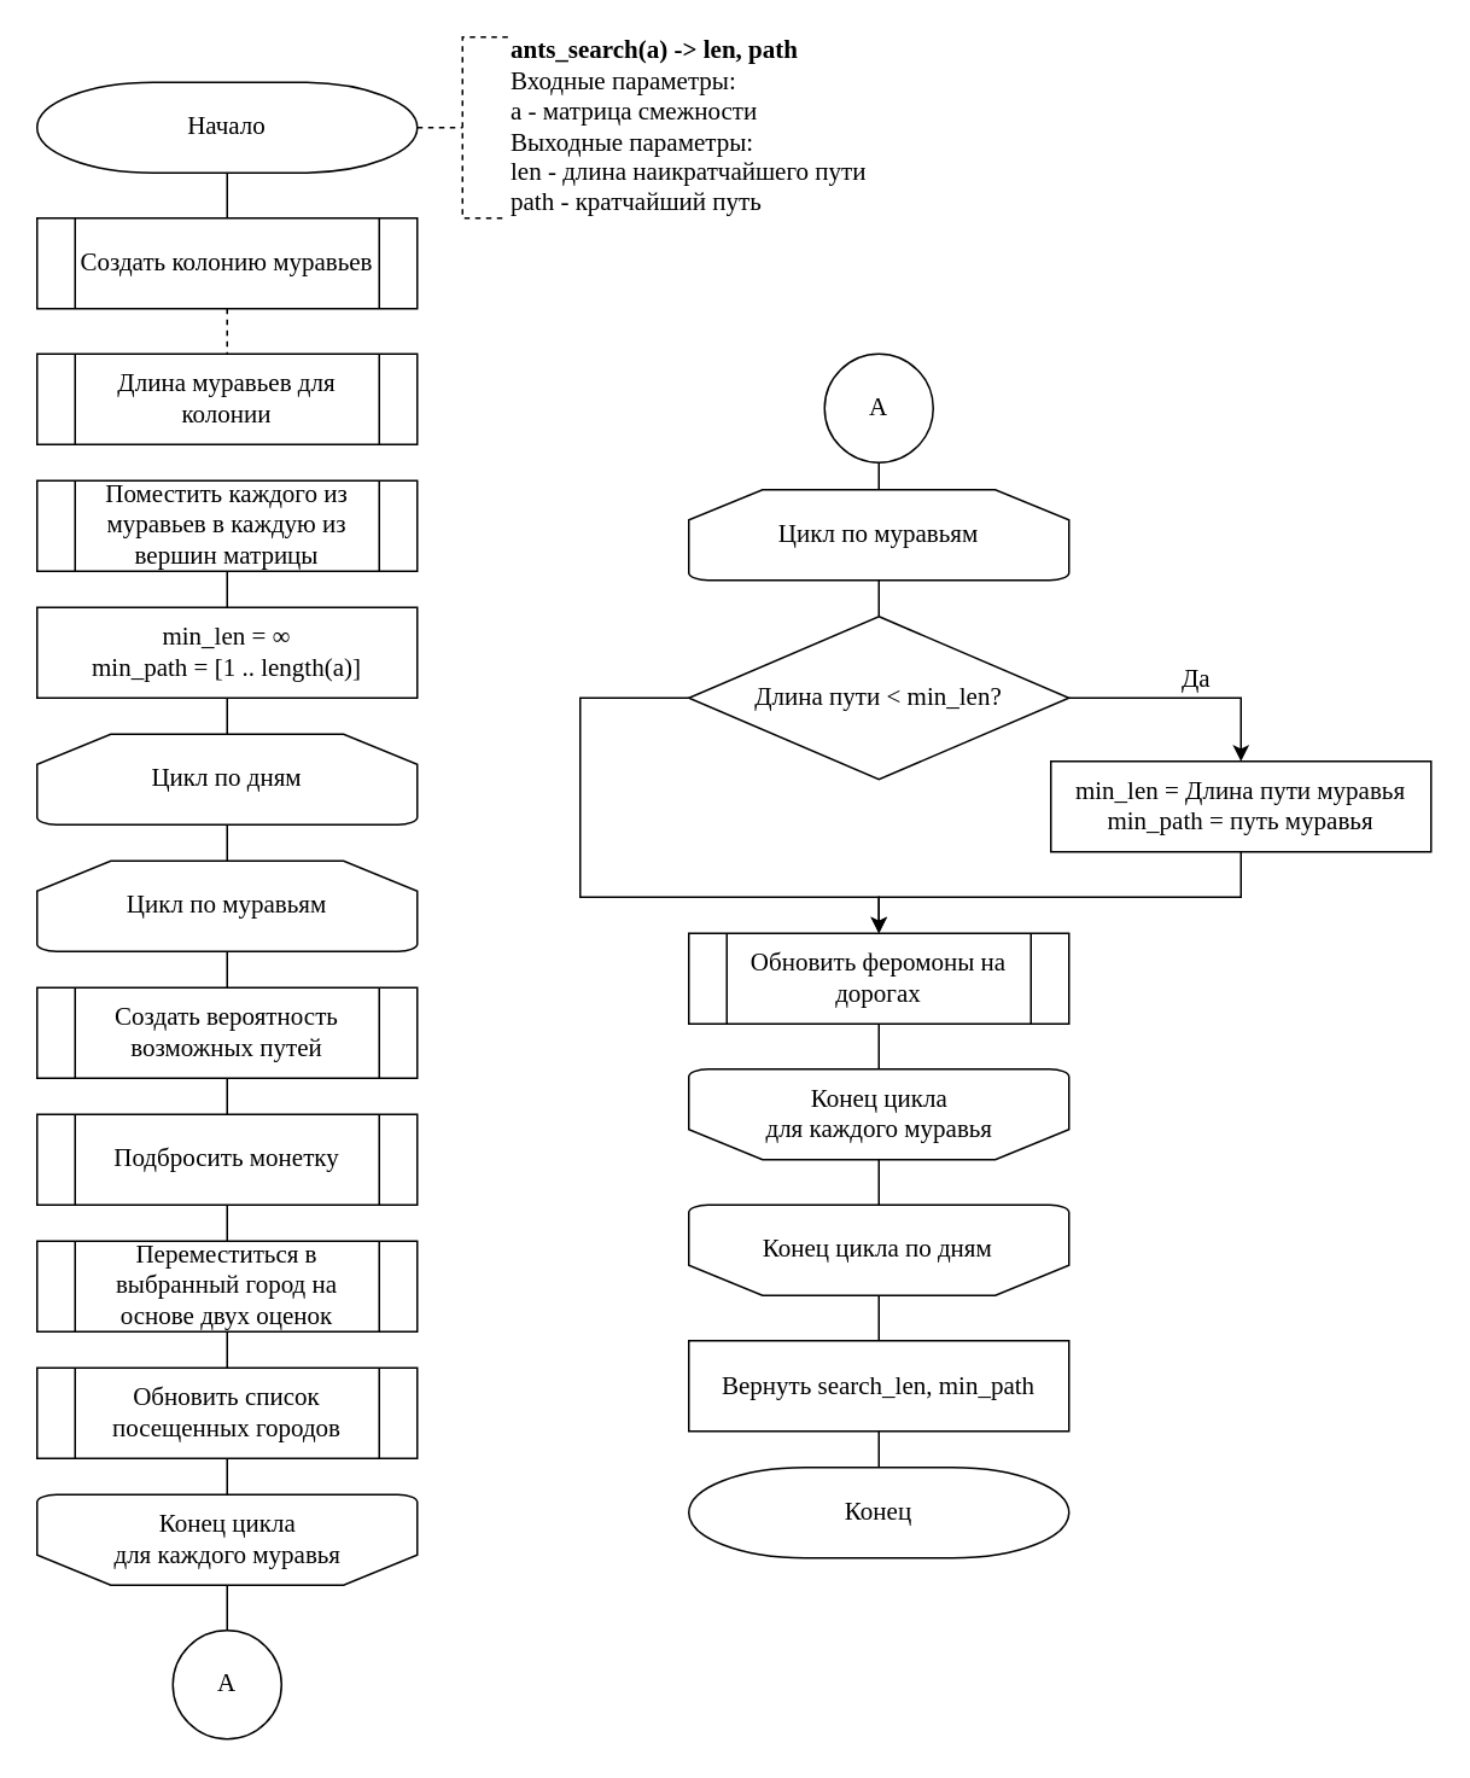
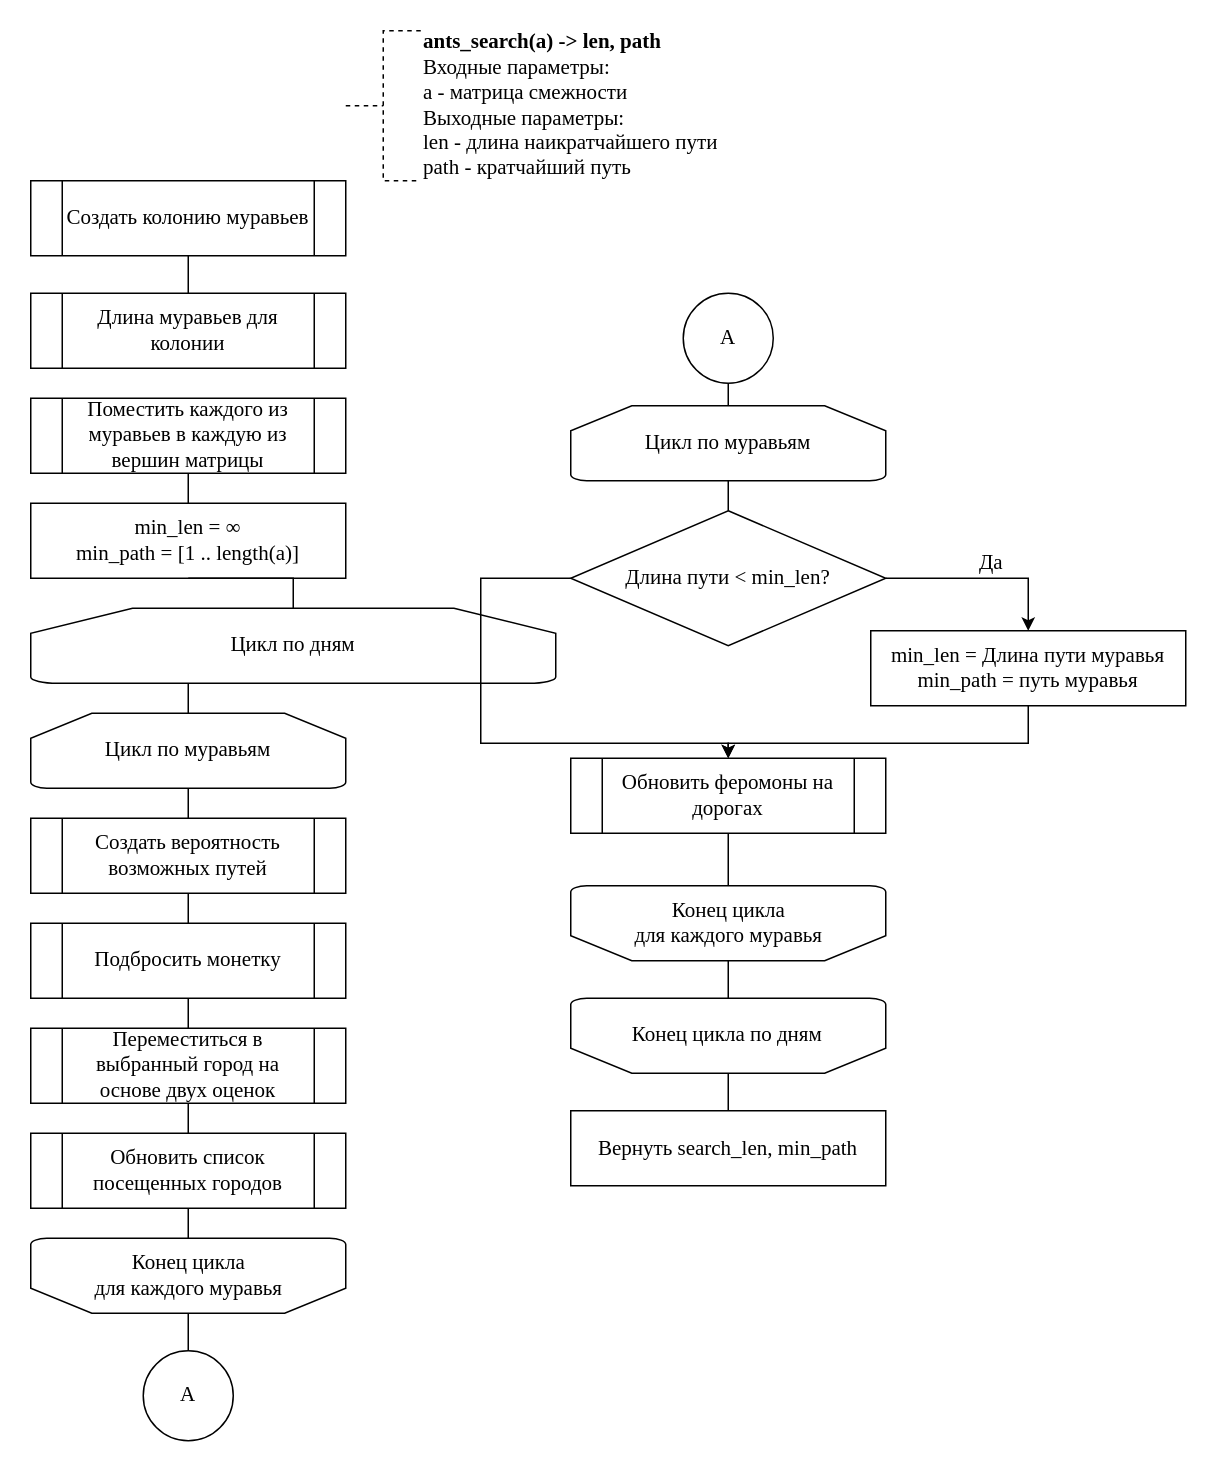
  <mxCell id="0" />
  <mxCell id="1" parent="0" />
- <mxCell id="2" style="edgeStyle=orthogonalEdgeStyle;rounded=0;orthogonalLoop=1;jettySize=auto;html=1;exitX=0.5;exitY=1;exitDx=0;exitDy=0;exitPerimeter=0;entryX=0.5;entryY=0;entryDx=0;entryDy=0;fontFamily=Times New Roman;fontSize=14;endArrow=none;endFill=0;" edge="1" parent="1" source="3" target="8"><mxGeometry relative="1" as="geometry" /></mxCell>
- <mxCell id="3" value="Начало" style="strokeWidth=1;html=1;shape=mxgraph.flowchart.terminator;whiteSpace=wrap;fontSize=14;fontFamily=Times New Roman;" vertex="1" parent="1"><mxGeometry x="20" y="45" width="210" height="50" as="geometry" /></mxCell>
- <mxCell id="4" style="edgeStyle=orthogonalEdgeStyle;rounded=0;orthogonalLoop=1;jettySize=auto;html=1;exitX=0.5;exitY=0;exitDx=0;exitDy=0;exitPerimeter=0;entryX=0.5;entryY=1;entryDx=0;entryDy=0;endArrow=none;endFill=0;fontFamily=Times New Roman;fontSize=14;" edge="1" parent="1" source="5" target="41"><mxGeometry relative="1" as="geometry" /></mxCell>
- <mxCell id="5" value="Конец" style="strokeWidth=1;html=1;shape=mxgraph.flowchart.terminator;whiteSpace=wrap;fontSize=14;fontFamily=Times New Roman;" vertex="1" parent="1"><mxGeometry x="380" y="810" width="210" height="50" as="geometry" /></mxCell>
  <mxCell id="6" value="&lt;b style=&quot;font-size: 14px&quot;&gt;ants_search(a) -&amp;gt; len, path&lt;/b&gt;&lt;br style=&quot;font-size: 14px&quot;&gt;Входные параметры:&lt;br style=&quot;font-size: 14px&quot;&gt;a - матрица смежности&lt;br style=&quot;font-size: 14px&quot;&gt;Выходные параметры:&lt;br style=&quot;font-size: 14px&quot;&gt;len - длина наикратчайшего пути&lt;br style=&quot;font-size: 14px&quot;&gt;path - кратчайший путь" style="strokeWidth=1;html=1;shape=mxgraph.flowchart.annotation_2;align=left;labelPosition=right;pointerEvents=1;dashed=1;fontSize=14;fontFamily=Times New Roman;" vertex="1" parent="1"><mxGeometry x="230" y="20" width="50" height="100" as="geometry" /></mxCell>
- <mxCell id="7" style="edgeStyle=orthogonalEdgeStyle;rounded=0;orthogonalLoop=1;jettySize=auto;html=1;exitX=0.5;exitY=1;exitDx=0;exitDy=0;entryX=0.5;entryY=0;entryDx=0;entryDy=0;endArrow=none;endFill=0;fontFamily=Times New Roman;fontSize=14;dashed=1;" edge="1" parent="1" source="8" target="9"><mxGeometry relative="1" as="geometry" /></mxCell>
+ <mxCell id="7" style="edgeStyle=orthogonalEdgeStyle;rounded=0;orthogonalLoop=1;jettySize=auto;html=1;exitX=0.5;exitY=1;exitDx=0;exitDy=0;entryX=0.5;entryY=0;entryDx=0;entryDy=0;endArrow=none;endFill=0;fontFamily=Times New Roman;fontSize=14;" edge="1" parent="1" source="8" target="9"><mxGeometry relative="1" as="geometry" /></mxCell>
  <mxCell id="8" value="Создать колонию муравьев" style="shape=process;whiteSpace=wrap;html=1;backgroundOutline=1;fontSize=14;fontFamily=Times New Roman;" vertex="1" parent="1"><mxGeometry x="20" y="120" width="210" height="50" as="geometry" /></mxCell>
  <mxCell id="9" value="Длина муравьев для колонии" style="shape=process;whiteSpace=wrap;html=1;backgroundOutline=1;fontSize=14;fontFamily=Times New Roman;" vertex="1" parent="1"><mxGeometry x="20" y="195" width="210" height="50" as="geometry" /></mxCell>
  <mxCell id="10" style="edgeStyle=orthogonalEdgeStyle;rounded=0;orthogonalLoop=1;jettySize=auto;html=1;exitX=0.5;exitY=1;exitDx=0;exitDy=0;exitPerimeter=0;entryX=0.5;entryY=0;entryDx=0;entryDy=0;endArrow=none;endFill=0;fontFamily=Times New Roman;fontSize=14;" edge="1" parent="1" source="12" target="13"><mxGeometry relative="1" as="geometry" /></mxCell>
  <mxCell id="11" style="edgeStyle=orthogonalEdgeStyle;rounded=0;orthogonalLoop=1;jettySize=auto;html=1;exitX=0.5;exitY=0;exitDx=0;exitDy=0;exitPerimeter=0;entryX=0.5;entryY=1;entryDx=0;entryDy=0;entryPerimeter=0;endArrow=none;endFill=0;fontFamily=Times New Roman;fontSize=14;" edge="1" parent="1" source="12" target="27"><mxGeometry relative="1" as="geometry" /></mxCell>
  <mxCell id="12" value="Цикл по муравьям" style="strokeWidth=1;html=1;shape=mxgraph.flowchart.loop_limit;whiteSpace=wrap;fontSize=14;fontFamily=Times New Roman;" vertex="1" parent="1"><mxGeometry x="20" y="475" width="210" height="50" as="geometry" /></mxCell>
  <mxCell id="13" value="Создать вероятность возможных путей" style="shape=process;whiteSpace=wrap;html=1;backgroundOutline=1;fontSize=14;fontFamily=Times New Roman;" vertex="1" parent="1"><mxGeometry x="20" y="545" width="210" height="50" as="geometry" /></mxCell>
  <mxCell id="14" value="Поместить каждого из муравьев в каждую из вершин матрицы" style="shape=process;whiteSpace=wrap;html=1;backgroundOutline=1;fontSize=14;fontFamily=Times New Roman;" vertex="1" parent="1"><mxGeometry x="20" y="265" width="210" height="50" as="geometry" /></mxCell>
  <mxCell id="15" style="edgeStyle=orthogonalEdgeStyle;rounded=0;orthogonalLoop=1;jettySize=auto;html=1;exitX=0.5;exitY=0;exitDx=0;exitDy=0;entryX=0.5;entryY=1;entryDx=0;entryDy=0;endArrow=none;endFill=0;fontFamily=Times New Roman;fontSize=14;" edge="1" parent="1" source="16" target="13"><mxGeometry relative="1" as="geometry" /></mxCell>
  <mxCell id="16" value="Подбросить монетку" style="shape=process;whiteSpace=wrap;html=1;backgroundOutline=1;fontSize=14;fontFamily=Times New Roman;" vertex="1" parent="1"><mxGeometry x="20" y="615" width="210" height="50" as="geometry" /></mxCell>
  <mxCell id="17" style="edgeStyle=orthogonalEdgeStyle;rounded=0;orthogonalLoop=1;jettySize=auto;html=1;exitX=0.5;exitY=0;exitDx=0;exitDy=0;entryX=0.5;entryY=1;entryDx=0;entryDy=0;endArrow=none;endFill=0;fontFamily=Times New Roman;fontSize=14;" edge="1" parent="1" source="18" target="16"><mxGeometry relative="1" as="geometry" /></mxCell>
  <mxCell id="18" value="Переместиться в выбранный город на основе двух оценок" style="shape=process;whiteSpace=wrap;html=1;backgroundOutline=1;fontSize=14;fontFamily=Times New Roman;" vertex="1" parent="1"><mxGeometry x="20" y="685" width="210" height="50" as="geometry" /></mxCell>
  <mxCell id="19" style="edgeStyle=orthogonalEdgeStyle;rounded=0;orthogonalLoop=1;jettySize=auto;html=1;exitX=0.5;exitY=0;exitDx=0;exitDy=0;entryX=0.5;entryY=1;entryDx=0;entryDy=0;endArrow=none;endFill=0;fontFamily=Times New Roman;fontSize=14;" edge="1" parent="1" source="21" target="18"><mxGeometry relative="1" as="geometry" /></mxCell>
  <mxCell id="20" style="edgeStyle=orthogonalEdgeStyle;rounded=0;orthogonalLoop=1;jettySize=auto;html=1;exitX=0.5;exitY=1;exitDx=0;exitDy=0;entryX=0.5;entryY=1;entryDx=0;entryDy=0;entryPerimeter=0;endArrow=none;endFill=0;fontFamily=Times New Roman;fontSize=14;" edge="1" parent="1" source="21" target="22"><mxGeometry relative="1" as="geometry" /></mxCell>
  <mxCell id="21" value="Обновить список посещенных городов" style="shape=process;whiteSpace=wrap;html=1;backgroundOutline=1;fontSize=14;fontFamily=Times New Roman;" vertex="1" parent="1"><mxGeometry x="20" y="755" width="210" height="50" as="geometry" /></mxCell>
  <mxCell id="22" value="" style="strokeWidth=1;html=1;shape=mxgraph.flowchart.loop_limit;whiteSpace=wrap;fontSize=14;fontFamily=Times New Roman;rotation=-180;" vertex="1" parent="1"><mxGeometry x="20" y="825" width="210" height="50" as="geometry" /></mxCell>
  <mxCell id="23" value="Конец цикла &lt;br&gt;для каждого муравья" style="text;html=1;align=center;verticalAlign=middle;resizable=0;points=[];autosize=1;fontSize=14;fontFamily=Times New Roman;" vertex="1" parent="1"><mxGeometry x="55" y="830" width="140" height="40" as="geometry" /></mxCell>
  <mxCell id="24" style="edgeStyle=orthogonalEdgeStyle;rounded=0;orthogonalLoop=1;jettySize=auto;html=1;exitX=0.5;exitY=0;exitDx=0;exitDy=0;entryX=0.5;entryY=1;entryDx=0;entryDy=0;endArrow=none;endFill=0;fontFamily=Times New Roman;fontSize=14;" edge="1" parent="1" source="25" target="14"><mxGeometry relative="1" as="geometry" /></mxCell>
  <mxCell id="25" value="min_len =&amp;nbsp;&lt;span style=&quot;text-align: left ; background-color: rgb(255 , 255 , 255)&quot;&gt;∞&lt;br&gt;min_path = [1 .. length(a)]&lt;br&gt;&lt;/span&gt;" style="rounded=0;whiteSpace=wrap;html=1;fontFamily=Times New Roman;fontSize=14;" vertex="1" parent="1"><mxGeometry x="20" y="335" width="210" height="50" as="geometry" /></mxCell>
  <mxCell id="26" style="edgeStyle=orthogonalEdgeStyle;rounded=0;orthogonalLoop=1;jettySize=auto;html=1;exitX=0.5;exitY=0;exitDx=0;exitDy=0;exitPerimeter=0;entryX=0.5;entryY=1;entryDx=0;entryDy=0;endArrow=none;endFill=0;fontFamily=Times New Roman;fontSize=14;" edge="1" parent="1" source="27" target="25"><mxGeometry relative="1" as="geometry" /></mxCell>
- <mxCell id="27" value="Цикл по дням" style="strokeWidth=1;html=1;shape=mxgraph.flowchart.loop_limit;whiteSpace=wrap;fontSize=14;fontFamily=Times New Roman;" vertex="1" parent="1"><mxGeometry x="20" y="405" width="210" height="50" as="geometry" /></mxCell>
+ <mxCell id="27" value="Цикл по дням" style="strokeWidth=1;html=1;shape=mxgraph.flowchart.loop_limit;whiteSpace=wrap;fontSize=14;fontFamily=Times New Roman;" vertex="1" parent="1"><mxGeometry x="20" y="405" width="350" height="50" as="geometry" /></mxCell>
  <mxCell id="28" value="Цикл по муравьям" style="strokeWidth=1;html=1;shape=mxgraph.flowchart.loop_limit;whiteSpace=wrap;fontSize=14;fontFamily=Times New Roman;" vertex="1" parent="1"><mxGeometry x="380" y="270" width="210" height="50" as="geometry" /></mxCell>
  <mxCell id="29" style="edgeStyle=orthogonalEdgeStyle;rounded=0;orthogonalLoop=1;jettySize=auto;html=1;exitX=0.5;exitY=0;exitDx=0;exitDy=0;exitPerimeter=0;entryX=0.5;entryY=1;entryDx=0;entryDy=0;entryPerimeter=0;endArrow=none;endFill=0;fontFamily=Times New Roman;fontSize=14;" edge="1" parent="1" source="32" target="28"><mxGeometry relative="1" as="geometry" /></mxCell>
  <mxCell id="30" value="Да" style="edgeStyle=orthogonalEdgeStyle;rounded=0;orthogonalLoop=1;jettySize=auto;html=1;exitX=1;exitY=0.5;exitDx=0;exitDy=0;exitPerimeter=0;entryX=0.5;entryY=0;entryDx=0;entryDy=0;endArrow=classic;endFill=1;fontFamily=Times New Roman;fontSize=14;" edge="1" parent="1" source="32" target="34"><mxGeometry x="0.077" y="10" relative="1" as="geometry"><mxPoint as="offset" /></mxGeometry></mxCell>
  <mxCell id="31" style="edgeStyle=orthogonalEdgeStyle;rounded=0;orthogonalLoop=1;jettySize=auto;html=1;exitX=0;exitY=0.5;exitDx=0;exitDy=0;exitPerimeter=0;endArrow=classic;endFill=1;fontFamily=Times New Roman;fontSize=14;" edge="1" parent="1" source="32" target="36"><mxGeometry relative="1" as="geometry"><Array as="points"><mxPoint x="320" y="385" /><mxPoint x="320" y="495" /><mxPoint x="485" y="495" /></Array></mxGeometry></mxCell>
  <mxCell id="32" value="Длина пути &amp;lt; min_len?" style="strokeWidth=1;html=1;shape=mxgraph.flowchart.decision;whiteSpace=wrap;fontSize=14;fontFamily=Times New Roman;" vertex="1" parent="1"><mxGeometry x="380" y="340" width="210" height="90" as="geometry" /></mxCell>
  <mxCell id="33" style="edgeStyle=orthogonalEdgeStyle;rounded=0;orthogonalLoop=1;jettySize=auto;html=1;exitX=0.5;exitY=1;exitDx=0;exitDy=0;entryX=0.5;entryY=0;entryDx=0;entryDy=0;endArrow=classic;endFill=1;fontFamily=Times New Roman;fontSize=14;" edge="1" parent="1" source="34" target="36"><mxGeometry relative="1" as="geometry"><Array as="points"><mxPoint x="685" y="495" /><mxPoint x="485" y="495" /></Array></mxGeometry></mxCell>
  <mxCell id="34" value="min_len = Длина пути муравья&lt;span style=&quot;text-align: left ; background-color: rgb(255 , 255 , 255)&quot;&gt;&lt;br&gt;min_path = путь муравья&lt;br&gt;&lt;/span&gt;" style="rounded=0;whiteSpace=wrap;html=1;fontFamily=Times New Roman;fontSize=14;" vertex="1" parent="1"><mxGeometry x="580" y="420" width="210" height="50" as="geometry" /></mxCell>
  <mxCell id="35" style="edgeStyle=orthogonalEdgeStyle;rounded=0;orthogonalLoop=1;jettySize=auto;html=1;exitX=0.5;exitY=1;exitDx=0;exitDy=0;entryX=0.5;entryY=1;entryDx=0;entryDy=0;entryPerimeter=0;endArrow=none;endFill=0;fontFamily=Times New Roman;fontSize=14;" edge="1" parent="1" source="36" target="46"><mxGeometry relative="1" as="geometry" /></mxCell>
- <mxCell id="36" value="Обновить феромоны на дорогах" style="shape=process;whiteSpace=wrap;html=1;backgroundOutline=1;fontSize=14;fontFamily=Times New Roman;" vertex="1" parent="1"><mxGeometry x="380" y="515" width="210" height="50" as="geometry" /></mxCell>
+ <mxCell id="36" value="Обновить феромоны на дорогах" style="shape=process;whiteSpace=wrap;html=1;backgroundOutline=1;fontSize=14;fontFamily=Times New Roman;" vertex="1" parent="1"><mxGeometry x="380" y="505" width="210" height="50" as="geometry" /></mxCell>
  <mxCell id="37" style="edgeStyle=orthogonalEdgeStyle;rounded=0;orthogonalLoop=1;jettySize=auto;html=1;exitX=0.5;exitY=0;exitDx=0;exitDy=0;entryX=0.5;entryY=0;entryDx=0;entryDy=0;entryPerimeter=0;endArrow=none;endFill=0;fontFamily=Times New Roman;fontSize=14;" edge="1" parent="1" source="38" target="22"><mxGeometry relative="1" as="geometry" /></mxCell>
  <mxCell id="38" value="А" style="ellipse;whiteSpace=wrap;html=1;aspect=fixed;fontFamily=Times New Roman;fontSize=14;" vertex="1" parent="1"><mxGeometry x="95" y="900" width="60" height="60" as="geometry" /></mxCell>
  <mxCell id="39" style="edgeStyle=orthogonalEdgeStyle;rounded=0;orthogonalLoop=1;jettySize=auto;html=1;exitX=0.5;exitY=1;exitDx=0;exitDy=0;endArrow=none;endFill=0;fontFamily=Times New Roman;fontSize=14;entryX=0.5;entryY=0;entryDx=0;entryDy=0;entryPerimeter=0;" edge="1" parent="1" source="40" target="28"><mxGeometry relative="1" as="geometry"><mxPoint x="485" y="265" as="targetPoint" /></mxGeometry></mxCell>
  <mxCell id="40" value="А" style="ellipse;whiteSpace=wrap;html=1;aspect=fixed;fontFamily=Times New Roman;fontSize=14;" vertex="1" parent="1"><mxGeometry x="455" y="195" width="60" height="60" as="geometry" /></mxCell>
  <mxCell id="41" value="&lt;span style=&quot;font-size: 14px ; text-align: left ; background-color: rgb(255 , 255 , 255)&quot;&gt;&lt;font face=&quot;Times New Roman&quot;&gt;Вернуть search_len, min_path&lt;/font&gt;&lt;br&gt;&lt;/span&gt;" style="rounded=0;whiteSpace=wrap;html=1;strokeWidth=1;" vertex="1" parent="1"><mxGeometry x="380" y="740" width="210" height="50" as="geometry" /></mxCell>
  <mxCell id="42" style="edgeStyle=orthogonalEdgeStyle;rounded=0;orthogonalLoop=1;jettySize=auto;html=1;exitX=0.5;exitY=0;exitDx=0;exitDy=0;exitPerimeter=0;entryX=0.5;entryY=0;entryDx=0;entryDy=0;endArrow=none;endFill=0;fontFamily=Times New Roman;fontSize=14;" edge="1" parent="1" source="44" target="41"><mxGeometry relative="1" as="geometry" /></mxCell>
  <mxCell id="43" style="edgeStyle=orthogonalEdgeStyle;rounded=0;orthogonalLoop=1;jettySize=auto;html=1;exitX=0.5;exitY=1;exitDx=0;exitDy=0;exitPerimeter=0;entryX=0.5;entryY=0;entryDx=0;entryDy=0;entryPerimeter=0;endArrow=none;endFill=0;fontFamily=Times New Roman;fontSize=14;" edge="1" parent="1" source="44" target="46"><mxGeometry relative="1" as="geometry" /></mxCell>
  <mxCell id="44" value="" style="strokeWidth=1;html=1;shape=mxgraph.flowchart.loop_limit;whiteSpace=wrap;fontSize=14;fontFamily=Times New Roman;rotation=-180;" vertex="1" parent="1"><mxGeometry x="380" y="665" width="210" height="50" as="geometry" /></mxCell>
  <mxCell id="45" value="Конец цикла по дням" style="text;html=1;align=center;verticalAlign=middle;resizable=0;points=[];autosize=1;fontSize=14;fontFamily=Times New Roman;" vertex="1" parent="1"><mxGeometry x="414" y="680" width="140" height="20" as="geometry" /></mxCell>
  <mxCell id="46" value="" style="strokeWidth=1;html=1;shape=mxgraph.flowchart.loop_limit;whiteSpace=wrap;fontSize=14;fontFamily=Times New Roman;rotation=-180;" vertex="1" parent="1"><mxGeometry x="380" y="590" width="210" height="50" as="geometry" /></mxCell>
  <mxCell id="47" value="Конец цикла &lt;br&gt;для каждого муравья" style="text;html=1;align=center;verticalAlign=middle;resizable=0;points=[];autosize=1;fontSize=14;fontFamily=Times New Roman;" vertex="1" parent="1"><mxGeometry x="415" y="595" width="140" height="40" as="geometry" /></mxCell>
